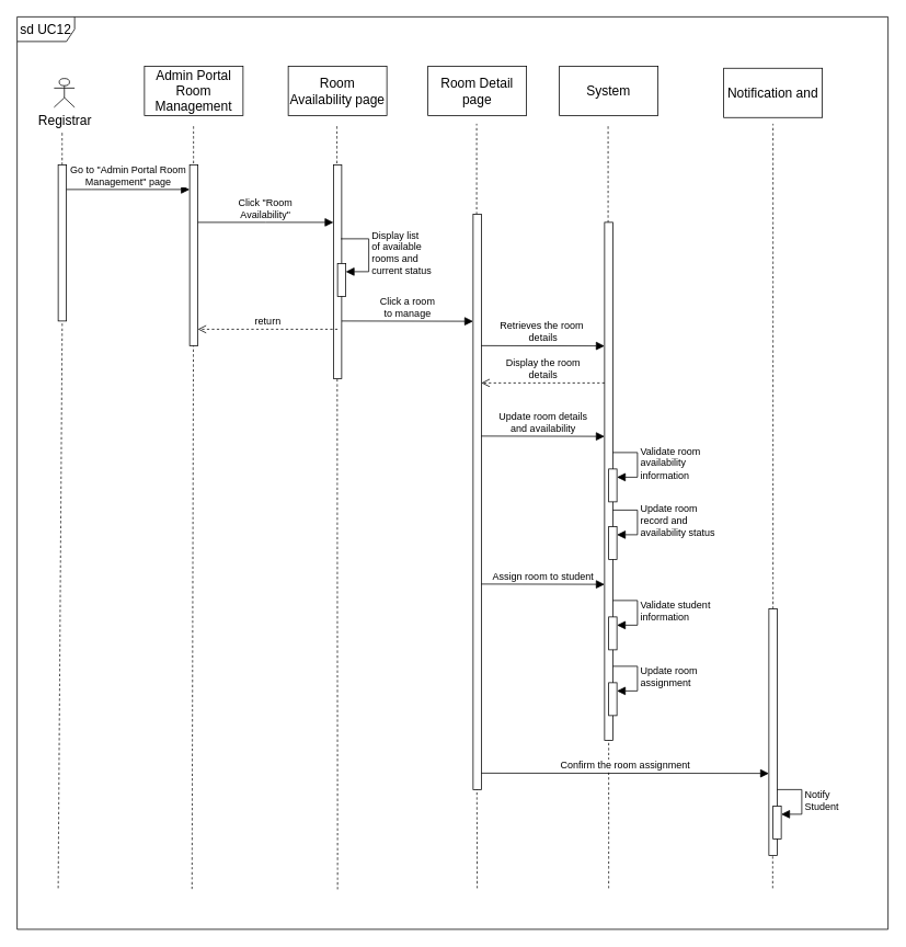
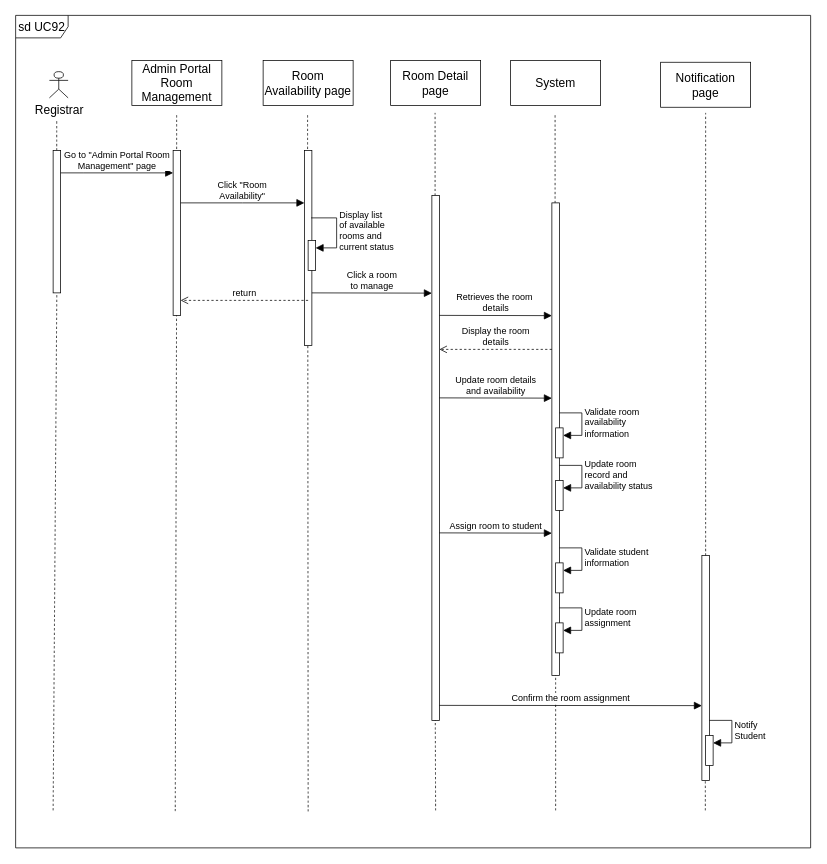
  <mxCell id="0" />
  <mxCell id="1" parent="0" />
  <mxCell id="2" value="" style="endArrow=none;dashed=1;html=1;rounded=0;fontSize=12;startSize=8;endSize=8;curved=1;" edge="1" parent="1"><mxGeometry width="50" height="50" relative="1" as="geometry"><mxPoint x="939.61" y="1080" as="sourcePoint" /><mxPoint x="939.61" y="1020" as="targetPoint" /></mxGeometry></mxCell>
  <mxCell id="3" value="" style="endArrow=none;dashed=1;html=1;rounded=0;fontSize=12;startSize=8;endSize=8;curved=1;exitX=0.5;exitY=0;exitDx=0;exitDy=0;" edge="1" parent="1"><mxGeometry width="50" height="50" relative="1" as="geometry"><mxPoint x="580" y="1080" as="sourcePoint" /><mxPoint x="579.5" y="945" as="targetPoint" /></mxGeometry></mxCell>
  <mxCell id="4" value="" style="endArrow=none;dashed=1;html=1;rounded=0;fontSize=12;startSize=8;endSize=8;curved=1;exitX=0.5;exitY=0;exitDx=0;exitDy=0;" edge="1" parent="1"><mxGeometry width="50" height="50" relative="1" as="geometry"><mxPoint x="740" y="1080" as="sourcePoint" /><mxPoint x="740" y="800" as="targetPoint" /></mxGeometry></mxCell>
  <mxCell id="5" value="" style="endArrow=none;dashed=1;html=1;rounded=0;fontSize=12;startSize=8;endSize=8;curved=1;exitX=0.607;exitY=0.017;exitDx=0;exitDy=0;exitPerimeter=0;" edge="1" parent="1"><mxGeometry width="50" height="50" relative="1" as="geometry"><mxPoint x="232.84" y="1081.02" as="sourcePoint" /><mxPoint x="234.58" y="410" as="targetPoint" /></mxGeometry></mxCell>
  <mxCell id="6" value="" style="endArrow=none;dashed=1;html=1;rounded=0;fontSize=12;startSize=8;endSize=8;curved=1;" edge="1" parent="1"><mxGeometry width="50" height="50" relative="1" as="geometry"><mxPoint x="74.81" y="200" as="sourcePoint" /><mxPoint x="74.81" y="160" as="targetPoint" /></mxGeometry></mxCell>
  <mxCell id="7" value="Registrar" style="shape=umlActor;verticalLabelPosition=bottom;verticalAlign=top;html=1;fontSize=16;" vertex="1" parent="1"><mxGeometry x="65" y="95" width="25" height="35" as="geometry" /></mxCell>
  <mxCell id="8" value="" style="html=1;points=[];perimeter=orthogonalPerimeter;outlineConnect=0;targetShapes=umlLifeline;portConstraint=eastwest;newEdgeStyle={&quot;edgeStyle&quot;:&quot;elbowEdgeStyle&quot;,&quot;elbow&quot;:&quot;vertical&quot;,&quot;curved&quot;:0,&quot;rounded&quot;:0};fontSize=16;" vertex="1" parent="1"><mxGeometry x="70" y="200" width="10" height="190" as="geometry" /></mxCell>
  <mxCell id="9" value="" style="endArrow=none;dashed=1;html=1;rounded=0;fontSize=12;startSize=8;endSize=8;curved=1;exitX=0.25;exitY=0;exitDx=0;exitDy=0;" edge="1" parent="1"><mxGeometry width="50" height="50" relative="1" as="geometry"><mxPoint x="70" y="1080" as="sourcePoint" /><mxPoint x="74.92" y="390" as="targetPoint" /></mxGeometry></mxCell>
  <mxCell id="10" value="Admin Portal Room Management" style="html=1;whiteSpace=wrap;fontSize=16;" vertex="1" parent="1"><mxGeometry x="175" y="80" width="120" height="60" as="geometry" /></mxCell>
  <mxCell id="11" value="" style="endArrow=none;dashed=1;html=1;rounded=0;fontSize=12;startSize=8;endSize=8;curved=1;" edge="1" parent="1"><mxGeometry width="50" height="50" relative="1" as="geometry"><mxPoint x="234.7" y="210" as="sourcePoint" /><mxPoint x="234.7" y="150" as="targetPoint" /></mxGeometry></mxCell>
  <mxCell id="12" value="" style="html=1;points=[];perimeter=orthogonalPerimeter;outlineConnect=0;targetShapes=umlLifeline;portConstraint=eastwest;newEdgeStyle={&quot;edgeStyle&quot;:&quot;elbowEdgeStyle&quot;,&quot;elbow&quot;:&quot;vertical&quot;,&quot;curved&quot;:0,&quot;rounded&quot;:0};fontSize=16;" vertex="1" parent="1"><mxGeometry x="230" y="200" width="10" height="220" as="geometry" /></mxCell>
  <mxCell id="13" value="Go to &quot;Admin Portal Room&lt;br&gt;Management&quot; page" style="html=1;verticalAlign=bottom;endArrow=block;edgeStyle=elbowEdgeStyle;elbow=vertical;curved=0;rounded=0;fontSize=12;startSize=8;endSize=8;" edge="1" parent="1" source="8" target="12"><mxGeometry width="80" relative="1" as="geometry"><mxPoint x="45" y="260" as="sourcePoint" /><mxPoint x="275" y="260" as="targetPoint" /><Array as="points"><mxPoint x="110" y="230" /><mxPoint x="120" y="220" /><mxPoint x="140" y="300" /><mxPoint x="65" y="240" /></Array></mxGeometry></mxCell>
  <mxCell id="14" value="Room Availability page" style="html=1;whiteSpace=wrap;fontSize=16;" vertex="1" parent="1"><mxGeometry x="350" y="80" width="120" height="60" as="geometry" /></mxCell>
  <mxCell id="15" value="" style="endArrow=none;dashed=1;html=1;rounded=0;fontSize=12;startSize=8;endSize=8;curved=1;exitX=0.667;exitY=0.023;exitDx=0;exitDy=0;exitPerimeter=0;" edge="1" parent="1"><mxGeometry width="50" height="50" relative="1" as="geometry"><mxPoint x="410.04" y="1081.38" as="sourcePoint" /><mxPoint x="409.58" y="450" as="targetPoint" /></mxGeometry></mxCell>
  <mxCell id="16" value="" style="endArrow=none;dashed=1;html=1;rounded=0;fontSize=12;startSize=8;endSize=8;curved=1;" edge="1" parent="1"><mxGeometry width="50" height="50" relative="1" as="geometry"><mxPoint x="409.29" y="210" as="sourcePoint" /><mxPoint x="409.29" y="150" as="targetPoint" /></mxGeometry></mxCell>
  <mxCell id="17" value="" style="html=1;points=[];perimeter=orthogonalPerimeter;outlineConnect=0;targetShapes=umlLifeline;portConstraint=eastwest;newEdgeStyle={&quot;edgeStyle&quot;:&quot;elbowEdgeStyle&quot;,&quot;elbow&quot;:&quot;vertical&quot;,&quot;curved&quot;:0,&quot;rounded&quot;:0};fontSize=16;" vertex="1" parent="1"><mxGeometry x="405" y="200" width="10" height="260" as="geometry" /></mxCell>
  <mxCell id="18" value="Click &quot;Room&lt;br&gt;Availability&quot;" style="html=1;verticalAlign=bottom;endArrow=block;edgeStyle=elbowEdgeStyle;elbow=vertical;curved=0;rounded=0;fontSize=12;startSize=8;endSize=8;" edge="1" parent="1" target="17"><mxGeometry x="-0.003" width="80" relative="1" as="geometry"><mxPoint x="240" y="270" as="sourcePoint" /><mxPoint x="320" y="270" as="targetPoint" /><mxPoint as="offset" /></mxGeometry></mxCell>
  <mxCell id="19" value="Room Detail&lt;br&gt;page" style="html=1;whiteSpace=wrap;fontSize=16;" vertex="1" parent="1"><mxGeometry x="520" y="80" width="120" height="60" as="geometry" /></mxCell>
  <mxCell id="20" value="" style="endArrow=none;dashed=1;html=1;rounded=0;fontSize=12;startSize=8;endSize=8;curved=1;" edge="1" parent="1"><mxGeometry width="50" height="50" relative="1" as="geometry"><mxPoint x="579.58" y="560" as="sourcePoint" /><mxPoint x="579.58" y="500" as="targetPoint" /></mxGeometry></mxCell>
  <mxCell id="21" value="" style="endArrow=none;dashed=1;html=1;rounded=0;fontSize=12;startSize=8;endSize=8;curved=1;" edge="1" parent="1" source="22"><mxGeometry width="50" height="50" relative="1" as="geometry"><mxPoint x="579.29" y="210" as="sourcePoint" /><mxPoint x="579.29" y="150" as="targetPoint" /></mxGeometry></mxCell>
  <mxCell id="22" value="" style="html=1;points=[];perimeter=orthogonalPerimeter;outlineConnect=0;targetShapes=umlLifeline;portConstraint=eastwest;newEdgeStyle={&quot;edgeStyle&quot;:&quot;elbowEdgeStyle&quot;,&quot;elbow&quot;:&quot;vertical&quot;,&quot;curved&quot;:0,&quot;rounded&quot;:0};fontSize=16;" vertex="1" parent="1"><mxGeometry x="575" y="260" width="10" height="700" as="geometry" /></mxCell>
  <mxCell id="23" value="System" style="html=1;whiteSpace=wrap;fontSize=16;" vertex="1" parent="1"><mxGeometry x="680" y="80" width="120" height="60" as="geometry" /></mxCell>
  <mxCell id="24" value="" style="endArrow=none;dashed=1;html=1;rounded=0;fontSize=12;startSize=8;endSize=8;curved=1;" edge="1" parent="1"><mxGeometry width="50" height="50" relative="1" as="geometry"><mxPoint x="739.57" y="570" as="sourcePoint" /><mxPoint x="739.57" y="510" as="targetPoint" /></mxGeometry></mxCell>
  <mxCell id="25" value="" style="endArrow=none;dashed=1;html=1;rounded=0;fontSize=12;startSize=8;endSize=8;curved=1;" edge="1" parent="1" source="26"><mxGeometry width="50" height="50" relative="1" as="geometry"><mxPoint x="739.29" y="210" as="sourcePoint" /><mxPoint x="739.29" y="150" as="targetPoint" /></mxGeometry></mxCell>
  <mxCell id="26" value="" style="html=1;points=[];perimeter=orthogonalPerimeter;outlineConnect=0;targetShapes=umlLifeline;portConstraint=eastwest;newEdgeStyle={&quot;edgeStyle&quot;:&quot;elbowEdgeStyle&quot;,&quot;elbow&quot;:&quot;vertical&quot;,&quot;curved&quot;:0,&quot;rounded&quot;:0};fontSize=16;" vertex="1" parent="1"><mxGeometry x="735" y="270" width="10" height="630" as="geometry" /></mxCell>
  <mxCell id="27" value="" style="html=1;points=[];perimeter=orthogonalPerimeter;outlineConnect=0;targetShapes=umlLifeline;portConstraint=eastwest;newEdgeStyle={&quot;edgeStyle&quot;:&quot;elbowEdgeStyle&quot;,&quot;elbow&quot;:&quot;vertical&quot;,&quot;curved&quot;:0,&quot;rounded&quot;:0};fontSize=16;" vertex="1" parent="1"><mxGeometry x="410" y="320" width="10" height="40" as="geometry" /></mxCell>
  <mxCell id="28" value="Display list&lt;br&gt;of available&lt;br&gt;rooms and&lt;br&gt;current status" style="html=1;align=left;spacingLeft=2;endArrow=block;rounded=0;edgeStyle=orthogonalEdgeStyle;curved=0;rounded=0;fontSize=12;startSize=8;endSize=8;" edge="1" parent="1" target="27"><mxGeometry relative="1" as="geometry"><mxPoint x="414" y="290" as="sourcePoint" /><Array as="points"><mxPoint x="448" y="290" /><mxPoint x="448" y="330" /></Array></mxGeometry></mxCell>
  <mxCell id="29" value="return" style="html=1;verticalAlign=bottom;endArrow=open;dashed=1;endSize=8;edgeStyle=elbowEdgeStyle;elbow=vertical;curved=0;rounded=0;fontSize=12;" edge="1" parent="1" target="12"><mxGeometry relative="1" as="geometry"><mxPoint x="410" y="400" as="sourcePoint" /><mxPoint x="325" y="350.09" as="targetPoint" /><Array as="points"><mxPoint x="300" y="400" /><mxPoint x="300" y="310" /></Array></mxGeometry></mxCell>
- <mxCell id="30" value="sd UC12" style="shape=umlFrame;whiteSpace=wrap;html=1;pointerEvents=0;fontSize=16;width=70;height=30;" vertex="1" parent="1"><mxGeometry x="20" y="20" width="1060" height="1110" as="geometry" /></mxCell>
+ <mxCell id="30" value="sd UC92" style="shape=umlFrame;whiteSpace=wrap;html=1;pointerEvents=0;fontSize=16;width=70;height=30;" vertex="1" parent="1"><mxGeometry x="20" y="20" width="1060" height="1110" as="geometry" /></mxCell>
  <mxCell id="31" value="Retrieves the room&amp;nbsp;&lt;br&gt;details" style="html=1;verticalAlign=bottom;endArrow=block;edgeStyle=elbowEdgeStyle;elbow=vertical;curved=0;rounded=0;fontSize=12;startSize=8;endSize=8;" edge="1" parent="1"><mxGeometry x="-0.008" width="80" relative="1" as="geometry"><mxPoint x="585" y="420" as="sourcePoint" /><mxPoint x="735" y="420.34" as="targetPoint" /><Array as="points"><mxPoint x="700" y="420.34" /><mxPoint x="730" y="435.34" /></Array><mxPoint as="offset" /></mxGeometry></mxCell>
  <mxCell id="32" value="Display the room&lt;br&gt;details" style="html=1;verticalAlign=bottom;endArrow=open;dashed=1;endSize=8;edgeStyle=elbowEdgeStyle;elbow=vertical;curved=0;rounded=0;fontSize=12;" edge="1" parent="1"><mxGeometry relative="1" as="geometry"><mxPoint x="735" y="465.34" as="sourcePoint" /><mxPoint x="585" y="465.34" as="targetPoint" /><Array as="points"><mxPoint x="720" y="465.34" /><mxPoint x="635" y="455.34" /><mxPoint x="635" y="365.34" /></Array></mxGeometry></mxCell>
  <mxCell id="33" value="Click a room&lt;br&gt;to manage" style="html=1;verticalAlign=bottom;endArrow=block;edgeStyle=elbowEdgeStyle;elbow=vertical;curved=0;rounded=0;fontSize=12;startSize=8;endSize=8;" edge="1" parent="1" target="22"><mxGeometry x="-0.002" width="80" relative="1" as="geometry"><mxPoint x="415" y="390" as="sourcePoint" /><mxPoint x="565" y="390.34" as="targetPoint" /><Array as="points"><mxPoint x="530" y="390.34" /><mxPoint x="560" y="405.34" /></Array><mxPoint as="offset" /></mxGeometry></mxCell>
  <mxCell id="34" value="Assign room to student" style="html=1;verticalAlign=bottom;endArrow=block;edgeStyle=elbowEdgeStyle;elbow=vertical;curved=0;rounded=0;fontSize=12;startSize=8;endSize=8;" edge="1" parent="1"><mxGeometry x="-0.002" width="80" relative="1" as="geometry"><mxPoint x="585" y="710" as="sourcePoint" /><mxPoint x="735" y="710.34" as="targetPoint" /><Array as="points"><mxPoint x="700" y="710.34" /><mxPoint x="730" y="725.34" /></Array><mxPoint as="offset" /></mxGeometry></mxCell>
  <mxCell id="35" value="" style="html=1;points=[];perimeter=orthogonalPerimeter;outlineConnect=0;targetShapes=umlLifeline;portConstraint=eastwest;newEdgeStyle={&quot;edgeStyle&quot;:&quot;elbowEdgeStyle&quot;,&quot;elbow&quot;:&quot;vertical&quot;,&quot;curved&quot;:0,&quot;rounded&quot;:0};fontSize=16;" vertex="1" parent="1"><mxGeometry x="740" y="570" width="10" height="40" as="geometry" /></mxCell>
  <mxCell id="36" value="Validate room&lt;br&gt;availability&lt;br&gt;information" style="html=1;align=left;spacingLeft=2;endArrow=block;rounded=0;edgeStyle=orthogonalEdgeStyle;curved=0;rounded=0;fontSize=12;startSize=8;endSize=8;" edge="1" parent="1" target="35"><mxGeometry relative="1" as="geometry"><mxPoint x="745" y="550" as="sourcePoint" /><Array as="points"><mxPoint x="775" y="580" /></Array></mxGeometry></mxCell>
  <mxCell id="37" value="" style="html=1;points=[];perimeter=orthogonalPerimeter;outlineConnect=0;targetShapes=umlLifeline;portConstraint=eastwest;newEdgeStyle={&quot;edgeStyle&quot;:&quot;elbowEdgeStyle&quot;,&quot;elbow&quot;:&quot;vertical&quot;,&quot;curved&quot;:0,&quot;rounded&quot;:0};fontSize=16;" vertex="1" parent="1"><mxGeometry x="740" y="640" width="10" height="40" as="geometry" /></mxCell>
  <mxCell id="38" value="Update room&lt;br&gt;record and&lt;br&gt;availability status" style="html=1;align=left;spacingLeft=2;endArrow=block;rounded=0;edgeStyle=orthogonalEdgeStyle;curved=0;rounded=0;fontSize=12;startSize=8;endSize=8;" edge="1" parent="1" target="37"><mxGeometry relative="1" as="geometry"><mxPoint x="745" y="620" as="sourcePoint" /><Array as="points"><mxPoint x="775" y="650" /></Array></mxGeometry></mxCell>
- <mxCell id="39" value="Notification and" style="html=1;whiteSpace=wrap;fontSize=16;" vertex="1" parent="1"><mxGeometry x="880" y="82.5" width="120" height="60" as="geometry" /></mxCell>
+ <mxCell id="39" value="Notification page" style="html=1;whiteSpace=wrap;fontSize=16;" vertex="1" parent="1"><mxGeometry x="880" y="82.5" width="120" height="60" as="geometry" /></mxCell>
  <mxCell id="40" value="" style="html=1;points=[];perimeter=orthogonalPerimeter;outlineConnect=0;targetShapes=umlLifeline;portConstraint=eastwest;newEdgeStyle={&quot;edgeStyle&quot;:&quot;elbowEdgeStyle&quot;,&quot;elbow&quot;:&quot;vertical&quot;,&quot;curved&quot;:0,&quot;rounded&quot;:0};fontSize=16;" vertex="1" parent="1"><mxGeometry x="935" y="740" width="10" height="300" as="geometry" /></mxCell>
  <mxCell id="41" value="" style="endArrow=none;dashed=1;html=1;rounded=0;fontSize=12;startSize=8;endSize=8;curved=1;" edge="1" parent="1" source="40"><mxGeometry width="50" height="50" relative="1" as="geometry"><mxPoint x="890" y="780" as="sourcePoint" /><mxPoint x="940" y="150" as="targetPoint" /></mxGeometry></mxCell>
  <mxCell id="42" value="" style="html=1;points=[];perimeter=orthogonalPerimeter;outlineConnect=0;targetShapes=umlLifeline;portConstraint=eastwest;newEdgeStyle={&quot;edgeStyle&quot;:&quot;elbowEdgeStyle&quot;,&quot;elbow&quot;:&quot;vertical&quot;,&quot;curved&quot;:0,&quot;rounded&quot;:0};fontSize=16;" vertex="1" parent="1"><mxGeometry x="940" y="980" width="10" height="40" as="geometry" /></mxCell>
  <mxCell id="43" value="Notify&lt;br&gt;Student" style="html=1;align=left;spacingLeft=2;endArrow=block;rounded=0;edgeStyle=orthogonalEdgeStyle;curved=0;rounded=0;fontSize=12;startSize=8;endSize=8;" edge="1" parent="1" target="42"><mxGeometry relative="1" as="geometry"><mxPoint x="945" y="960" as="sourcePoint" /><Array as="points"><mxPoint x="975" y="990" /></Array></mxGeometry></mxCell>
  <mxCell id="44" value="Update room details&lt;br&gt;and availability" style="html=1;verticalAlign=bottom;endArrow=block;edgeStyle=elbowEdgeStyle;elbow=vertical;curved=0;rounded=0;fontSize=12;startSize=8;endSize=8;" edge="1" parent="1"><mxGeometry x="-0.008" width="80" relative="1" as="geometry"><mxPoint x="585" y="530" as="sourcePoint" /><mxPoint x="735" y="530.34" as="targetPoint" /><Array as="points"><mxPoint x="700" y="530.34" /><mxPoint x="730" y="545.34" /></Array><mxPoint as="offset" /></mxGeometry></mxCell>
  <mxCell id="45" value="" style="html=1;points=[];perimeter=orthogonalPerimeter;outlineConnect=0;targetShapes=umlLifeline;portConstraint=eastwest;newEdgeStyle={&quot;edgeStyle&quot;:&quot;elbowEdgeStyle&quot;,&quot;elbow&quot;:&quot;vertical&quot;,&quot;curved&quot;:0,&quot;rounded&quot;:0};fontSize=16;" vertex="1" parent="1"><mxGeometry x="740" y="750" width="10" height="40" as="geometry" /></mxCell>
  <mxCell id="46" value="Validate student&lt;br&gt;information" style="html=1;align=left;spacingLeft=2;endArrow=block;rounded=0;edgeStyle=orthogonalEdgeStyle;curved=0;rounded=0;fontSize=12;startSize=8;endSize=8;" edge="1" parent="1" target="45"><mxGeometry relative="1" as="geometry"><mxPoint x="745" y="730" as="sourcePoint" /><Array as="points"><mxPoint x="775" y="760" /></Array></mxGeometry></mxCell>
  <mxCell id="47" value="" style="html=1;points=[];perimeter=orthogonalPerimeter;outlineConnect=0;targetShapes=umlLifeline;portConstraint=eastwest;newEdgeStyle={&quot;edgeStyle&quot;:&quot;elbowEdgeStyle&quot;,&quot;elbow&quot;:&quot;vertical&quot;,&quot;curved&quot;:0,&quot;rounded&quot;:0};fontSize=16;" vertex="1" parent="1"><mxGeometry x="740" y="830" width="10" height="40" as="geometry" /></mxCell>
  <mxCell id="48" value="Update room&lt;br&gt;assignment" style="html=1;align=left;spacingLeft=2;endArrow=block;rounded=0;edgeStyle=orthogonalEdgeStyle;curved=0;rounded=0;fontSize=12;startSize=8;endSize=8;" edge="1" parent="1" target="47"><mxGeometry relative="1" as="geometry"><mxPoint x="745" y="810" as="sourcePoint" /><Array as="points"><mxPoint x="775" y="840" /></Array></mxGeometry></mxCell>
  <mxCell id="49" value="Confirm the room assignment" style="html=1;verticalAlign=bottom;endArrow=block;edgeStyle=elbowEdgeStyle;elbow=vertical;curved=0;rounded=0;fontSize=12;startSize=8;endSize=8;" edge="1" parent="1" target="40"><mxGeometry x="-0.002" width="80" relative="1" as="geometry"><mxPoint x="585" y="940" as="sourcePoint" /><mxPoint x="735" y="940.34" as="targetPoint" /><Array as="points"><mxPoint x="700" y="940.34" /><mxPoint x="730" y="955.34" /></Array><mxPoint as="offset" /></mxGeometry></mxCell>
